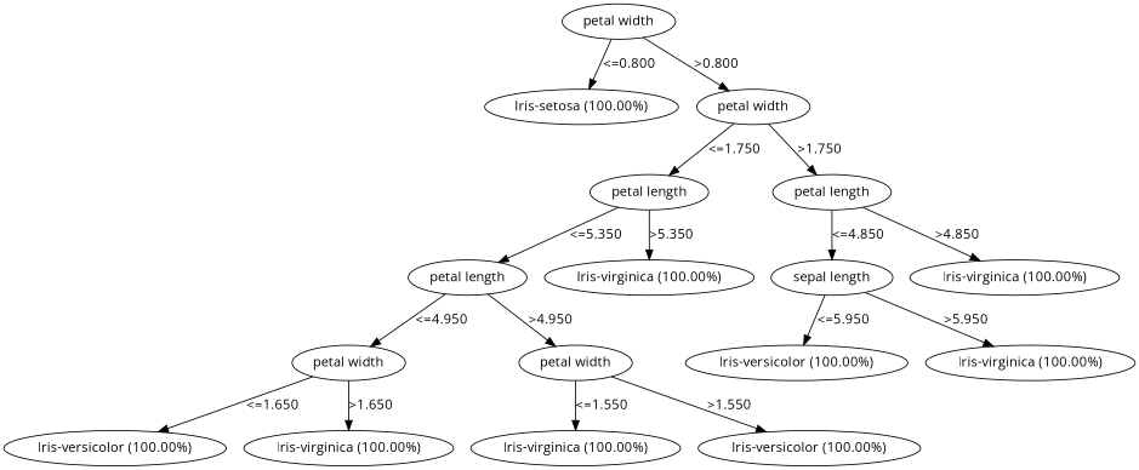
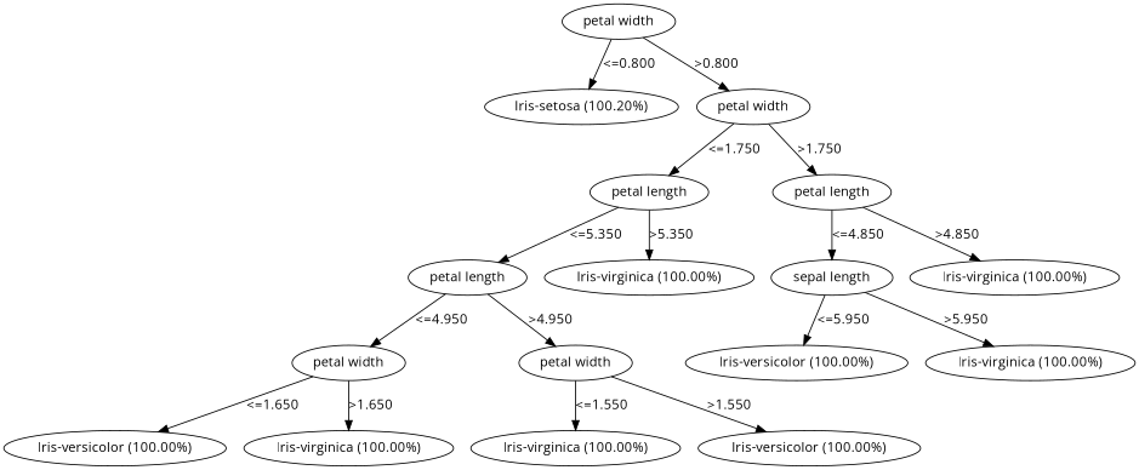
  digraph {
    fontname="Open Sans"
    node [shape=oval fontname="Open Sans"]
    edge [fontname="Open Sans"]
    n1 [label="petal width"]
-   n2 [label="Iris-setosa (100.00%)"]
+   n2 [label="Iris-setosa (100.20%)"]
    n3 [label="petal width"]
    n4 [label="petal length"]
    n5 [label="petal length"]
    n6 [label="petal length"]
    n7 [label="Iris-virginica (100.00%)"]
    n8 [label="petal width"]
    n9 [label="petal width"]
    n10 [label="Iris-versicolor (100.00%)"]
    n11 [label="Iris-virginica (100.00%)"]
    n12 [label="Iris-virginica (100.00%)"]
    n13 [label="Iris-versicolor (100.00%)"]
    n14 [label="sepal length"]
    n15 [label="Iris-virginica (100.00%)"]
    n16 [label="Iris-versicolor (100.00%)"]
    n17 [label="Iris-virginica (100.00%)"]
    n1 -> n2 [label="<=0.800"]
    n1 -> n3 [label=">0.800"]
    n3 -> n4 [label="<=1.750"]
    n3 -> n5 [label=">1.750"]
    n4 -> n6 [label="<=5.350"]
    n4 -> n7 [label=">5.350"]
    n5 -> n14 [label="<=4.850"]
    n5 -> n15 [label=">4.850"]
    n6 -> n8 [label="<=4.950"]
    n6 -> n9 [label=">4.950"]
    n8 -> n10 [label="<=1.650"]
    n8 -> n11 [label=">1.650"]
    n9 -> n12 [label="<=1.550"]
    n9 -> n13 [label=">1.550"]
    n14 -> n16 [label="<=5.950"]
    n14 -> n17 [label=">5.950"]
  }
